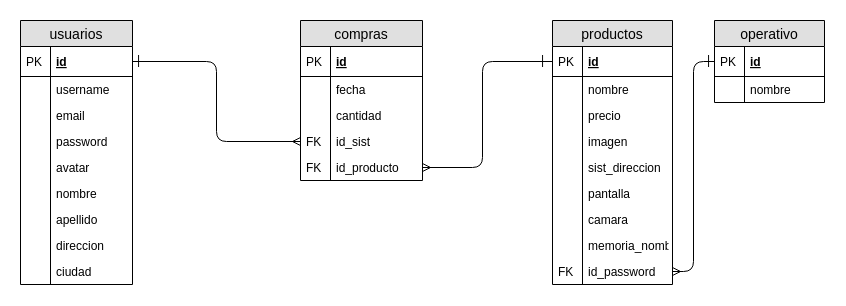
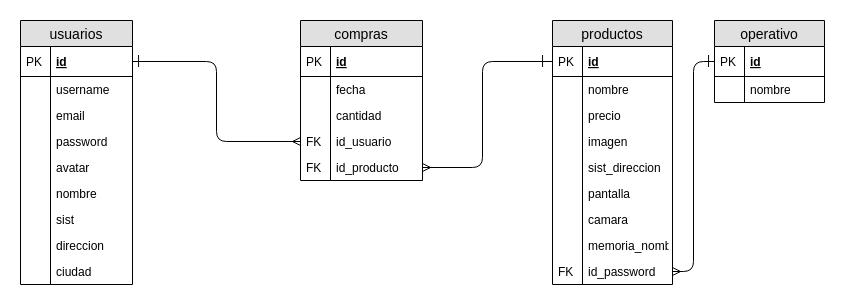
  <mxCell id="0" />
  <mxCell id="1" parent="0" />
  <mxCell id="2" value="usuarios" style="swimlane;fontStyle=0;childLayout=stackLayout;horizontal=1;startSize=26;fillColor=#e0e0e0;horizontalStack=0;resizeParent=1;resizeParentMax=0;resizeLast=0;collapsible=1;marginBottom=0;swimlaneFillColor=#ffffff;align=center;fontSize=14;" parent="1" vertex="1"><mxGeometry x="20" y="20" width="112" height="264" as="geometry" /></mxCell>
  <mxCell id="3" value="id" style="shape=partialRectangle;top=0;left=0;right=0;bottom=1;align=left;verticalAlign=middle;fillColor=none;spacingLeft=34;spacingRight=4;overflow=hidden;rotatable=0;points=[[0,0.5],[1,0.5]];portConstraint=eastwest;dropTarget=0;fontStyle=5;fontSize=12;" parent="2" vertex="1"><mxGeometry y="26" width="112" height="30" as="geometry" /></mxCell>
  <mxCell id="4" value="PK" style="shape=partialRectangle;top=0;left=0;bottom=0;fillColor=none;align=left;verticalAlign=middle;spacingLeft=4;spacingRight=4;overflow=hidden;rotatable=0;points=[];portConstraint=eastwest;part=1;fontSize=12;" parent="3" vertex="1" connectable="0"><mxGeometry width="30" height="30" as="geometry" /></mxCell>
  <mxCell id="5" value="username" style="shape=partialRectangle;top=0;left=0;right=0;bottom=0;align=left;verticalAlign=top;fillColor=none;spacingLeft=34;spacingRight=4;overflow=hidden;rotatable=0;points=[[0,0.5],[1,0.5]];portConstraint=eastwest;dropTarget=0;fontSize=12;" parent="2" vertex="1"><mxGeometry y="56" width="112" height="26" as="geometry" /></mxCell>
  <mxCell id="6" value="" style="shape=partialRectangle;top=0;left=0;bottom=0;fillColor=none;align=left;verticalAlign=top;spacingLeft=4;spacingRight=4;overflow=hidden;rotatable=0;points=[];portConstraint=eastwest;part=1;fontSize=12;" parent="5" vertex="1" connectable="0"><mxGeometry width="30" height="26" as="geometry" /></mxCell>
  <mxCell id="7" value="email" style="shape=partialRectangle;top=0;left=0;right=0;bottom=0;align=left;verticalAlign=top;fillColor=none;spacingLeft=34;spacingRight=4;overflow=hidden;rotatable=0;points=[[0,0.5],[1,0.5]];portConstraint=eastwest;dropTarget=0;fontSize=12;" parent="2" vertex="1"><mxGeometry y="82" width="112" height="26" as="geometry" /></mxCell>
  <mxCell id="8" value="" style="shape=partialRectangle;top=0;left=0;bottom=0;fillColor=none;align=left;verticalAlign=top;spacingLeft=4;spacingRight=4;overflow=hidden;rotatable=0;points=[];portConstraint=eastwest;part=1;fontSize=12;" parent="7" vertex="1" connectable="0"><mxGeometry width="30" height="26" as="geometry" /></mxCell>
  <mxCell id="9" value="password" style="shape=partialRectangle;top=0;left=0;right=0;bottom=0;align=left;verticalAlign=top;fillColor=none;spacingLeft=34;spacingRight=4;overflow=hidden;rotatable=0;points=[[0,0.5],[1,0.5]];portConstraint=eastwest;dropTarget=0;fontSize=12;" parent="2" vertex="1"><mxGeometry y="108" width="112" height="26" as="geometry" /></mxCell>
  <mxCell id="10" value="" style="shape=partialRectangle;top=0;left=0;bottom=0;fillColor=none;align=left;verticalAlign=top;spacingLeft=4;spacingRight=4;overflow=hidden;rotatable=0;points=[];portConstraint=eastwest;part=1;fontSize=12;" parent="9" vertex="1" connectable="0"><mxGeometry width="30" height="26" as="geometry" /></mxCell>
  <mxCell id="11" value="avatar" style="shape=partialRectangle;top=0;left=0;right=0;bottom=0;align=left;verticalAlign=top;fillColor=none;spacingLeft=34;spacingRight=4;overflow=hidden;rotatable=0;points=[[0,0.5],[1,0.5]];portConstraint=eastwest;dropTarget=0;fontSize=12;" parent="2" vertex="1"><mxGeometry y="134" width="112" height="26" as="geometry" /></mxCell>
  <mxCell id="12" value="" style="shape=partialRectangle;top=0;left=0;bottom=0;fillColor=none;align=left;verticalAlign=top;spacingLeft=4;spacingRight=4;overflow=hidden;rotatable=0;points=[];portConstraint=eastwest;part=1;fontSize=12;" parent="11" vertex="1" connectable="0"><mxGeometry width="30" height="26" as="geometry" /></mxCell>
  <mxCell id="13" value="nombre" style="shape=partialRectangle;top=0;left=0;right=0;bottom=0;align=left;verticalAlign=top;fillColor=none;spacingLeft=34;spacingRight=4;overflow=hidden;rotatable=0;points=[[0,0.5],[1,0.5]];portConstraint=eastwest;dropTarget=0;fontSize=12;" parent="2" vertex="1"><mxGeometry y="160" width="112" height="26" as="geometry" /></mxCell>
  <mxCell id="14" value="" style="shape=partialRectangle;top=0;left=0;bottom=0;fillColor=none;align=left;verticalAlign=top;spacingLeft=4;spacingRight=4;overflow=hidden;rotatable=0;points=[];portConstraint=eastwest;part=1;fontSize=12;" parent="13" vertex="1" connectable="0"><mxGeometry width="30" height="26" as="geometry" /></mxCell>
- <mxCell id="15" value="apellido" style="shape=partialRectangle;top=0;left=0;right=0;bottom=0;align=left;verticalAlign=top;fillColor=none;spacingLeft=34;spacingRight=4;overflow=hidden;rotatable=0;points=[[0,0.5],[1,0.5]];portConstraint=eastwest;dropTarget=0;fontSize=12;" parent="2" vertex="1"><mxGeometry y="186" width="112" height="26" as="geometry" /></mxCell>
+ <mxCell id="15" value="sist" style="shape=partialRectangle;top=0;left=0;right=0;bottom=0;align=left;verticalAlign=top;fillColor=none;spacingLeft=34;spacingRight=4;overflow=hidden;rotatable=0;points=[[0,0.5],[1,0.5]];portConstraint=eastwest;dropTarget=0;fontSize=12;" parent="2" vertex="1"><mxGeometry y="186" width="112" height="26" as="geometry" /></mxCell>
  <mxCell id="16" value="" style="shape=partialRectangle;top=0;left=0;bottom=0;fillColor=none;align=left;verticalAlign=top;spacingLeft=4;spacingRight=4;overflow=hidden;rotatable=0;points=[];portConstraint=eastwest;part=1;fontSize=12;" parent="15" vertex="1" connectable="0"><mxGeometry width="30" height="26" as="geometry" /></mxCell>
  <mxCell id="17" value="direccion" style="shape=partialRectangle;top=0;left=0;right=0;bottom=0;align=left;verticalAlign=top;fillColor=none;spacingLeft=34;spacingRight=4;overflow=hidden;rotatable=0;points=[[0,0.5],[1,0.5]];portConstraint=eastwest;dropTarget=0;fontSize=12;" parent="2" vertex="1"><mxGeometry y="212" width="112" height="26" as="geometry" /></mxCell>
  <mxCell id="18" value="" style="shape=partialRectangle;top=0;left=0;bottom=0;fillColor=none;align=left;verticalAlign=top;spacingLeft=4;spacingRight=4;overflow=hidden;rotatable=0;points=[];portConstraint=eastwest;part=1;fontSize=12;" parent="17" vertex="1" connectable="0"><mxGeometry width="30" height="26" as="geometry" /></mxCell>
  <mxCell id="19" value="ciudad" style="shape=partialRectangle;top=0;left=0;right=0;bottom=0;align=left;verticalAlign=top;fillColor=none;spacingLeft=34;spacingRight=4;overflow=hidden;rotatable=0;points=[[0,0.5],[1,0.5]];portConstraint=eastwest;dropTarget=0;fontSize=12;" vertex="1" parent="2"><mxGeometry y="238" width="112" height="26" as="geometry" /></mxCell>
  <mxCell id="20" value="" style="shape=partialRectangle;top=0;left=0;bottom=0;fillColor=none;align=left;verticalAlign=top;spacingLeft=4;spacingRight=4;overflow=hidden;rotatable=0;points=[];portConstraint=eastwest;part=1;fontSize=12;" vertex="1" connectable="0" parent="19"><mxGeometry width="30" height="26" as="geometry" /></mxCell>
  <mxCell id="21" value="productos" style="swimlane;fontStyle=0;childLayout=stackLayout;horizontal=1;startSize=26;fillColor=#e0e0e0;horizontalStack=0;resizeParent=1;resizeParentMax=0;resizeLast=0;collapsible=1;marginBottom=0;swimlaneFillColor=#ffffff;align=center;fontSize=14;" parent="1" vertex="1"><mxGeometry x="552" y="20" width="120" height="264" as="geometry" /></mxCell>
  <mxCell id="22" value="id" style="shape=partialRectangle;top=0;left=0;right=0;bottom=1;align=left;verticalAlign=middle;fillColor=none;spacingLeft=34;spacingRight=4;overflow=hidden;rotatable=0;points=[[0,0.5],[1,0.5]];portConstraint=eastwest;dropTarget=0;fontStyle=5;fontSize=12;" parent="21" vertex="1"><mxGeometry y="26" width="120" height="30" as="geometry" /></mxCell>
  <mxCell id="23" value="PK" style="shape=partialRectangle;top=0;left=0;bottom=0;fillColor=none;align=left;verticalAlign=middle;spacingLeft=4;spacingRight=4;overflow=hidden;rotatable=0;points=[];portConstraint=eastwest;part=1;fontSize=12;" parent="22" vertex="1" connectable="0"><mxGeometry width="30" height="30" as="geometry" /></mxCell>
  <mxCell id="24" value="nombre" style="shape=partialRectangle;top=0;left=0;right=0;bottom=0;align=left;verticalAlign=top;fillColor=none;spacingLeft=34;spacingRight=4;overflow=hidden;rotatable=0;points=[[0,0.5],[1,0.5]];portConstraint=eastwest;dropTarget=0;fontSize=12;" parent="21" vertex="1"><mxGeometry y="56" width="120" height="26" as="geometry" /></mxCell>
  <mxCell id="25" value="" style="shape=partialRectangle;top=0;left=0;bottom=0;fillColor=none;align=left;verticalAlign=top;spacingLeft=4;spacingRight=4;overflow=hidden;rotatable=0;points=[];portConstraint=eastwest;part=1;fontSize=12;" parent="24" vertex="1" connectable="0"><mxGeometry width="30" height="26" as="geometry" /></mxCell>
  <mxCell id="26" value="precio" style="shape=partialRectangle;top=0;left=0;right=0;bottom=0;align=left;verticalAlign=top;fillColor=none;spacingLeft=34;spacingRight=4;overflow=hidden;rotatable=0;points=[[0,0.5],[1,0.5]];portConstraint=eastwest;dropTarget=0;fontSize=12;" parent="21" vertex="1"><mxGeometry y="82" width="120" height="26" as="geometry" /></mxCell>
  <mxCell id="27" value="" style="shape=partialRectangle;top=0;left=0;bottom=0;fillColor=none;align=left;verticalAlign=top;spacingLeft=4;spacingRight=4;overflow=hidden;rotatable=0;points=[];portConstraint=eastwest;part=1;fontSize=12;" parent="26" vertex="1" connectable="0"><mxGeometry width="30" height="26" as="geometry" /></mxCell>
  <mxCell id="28" value="imagen" style="shape=partialRectangle;top=0;left=0;right=0;bottom=0;align=left;verticalAlign=top;fillColor=none;spacingLeft=34;spacingRight=4;overflow=hidden;rotatable=0;points=[[0,0.5],[1,0.5]];portConstraint=eastwest;dropTarget=0;fontSize=12;" parent="21" vertex="1"><mxGeometry y="108" width="120" height="26" as="geometry" /></mxCell>
  <mxCell id="29" value="" style="shape=partialRectangle;top=0;left=0;bottom=0;fillColor=none;align=left;verticalAlign=top;spacingLeft=4;spacingRight=4;overflow=hidden;rotatable=0;points=[];portConstraint=eastwest;part=1;fontSize=12;" parent="28" vertex="1" connectable="0"><mxGeometry width="30" height="26" as="geometry" /></mxCell>
  <mxCell id="30" value="sist_direccion" style="shape=partialRectangle;top=0;left=0;right=0;bottom=0;align=left;verticalAlign=top;fillColor=none;spacingLeft=34;spacingRight=4;overflow=hidden;rotatable=0;points=[[0,0.5],[1,0.5]];portConstraint=eastwest;dropTarget=0;fontSize=12;" parent="21" vertex="1"><mxGeometry y="134" width="120" height="26" as="geometry" /></mxCell>
  <mxCell id="31" value="" style="shape=partialRectangle;top=0;left=0;bottom=0;fillColor=none;align=left;verticalAlign=top;spacingLeft=4;spacingRight=4;overflow=hidden;rotatable=0;points=[];portConstraint=eastwest;part=1;fontSize=12;" parent="30" vertex="1" connectable="0"><mxGeometry width="30" height="26" as="geometry" /></mxCell>
  <mxCell id="32" value="pantalla" style="shape=partialRectangle;top=0;left=0;right=0;bottom=0;align=left;verticalAlign=top;fillColor=none;spacingLeft=34;spacingRight=4;overflow=hidden;rotatable=0;points=[[0,0.5],[1,0.5]];portConstraint=eastwest;dropTarget=0;fontSize=12;" vertex="1" parent="21"><mxGeometry y="160" width="120" height="26" as="geometry" /></mxCell>
  <mxCell id="33" value="" style="shape=partialRectangle;top=0;left=0;bottom=0;fillColor=none;align=left;verticalAlign=top;spacingLeft=4;spacingRight=4;overflow=hidden;rotatable=0;points=[];portConstraint=eastwest;part=1;fontSize=12;" vertex="1" connectable="0" parent="32"><mxGeometry width="30" height="26" as="geometry" /></mxCell>
  <mxCell id="34" value="camara" style="shape=partialRectangle;top=0;left=0;right=0;bottom=0;align=left;verticalAlign=top;fillColor=none;spacingLeft=34;spacingRight=4;overflow=hidden;rotatable=0;points=[[0,0.5],[1,0.5]];portConstraint=eastwest;dropTarget=0;fontSize=12;" vertex="1" parent="21"><mxGeometry y="186" width="120" height="26" as="geometry" /></mxCell>
  <mxCell id="35" value="" style="shape=partialRectangle;top=0;left=0;bottom=0;fillColor=none;align=left;verticalAlign=top;spacingLeft=4;spacingRight=4;overflow=hidden;rotatable=0;points=[];portConstraint=eastwest;part=1;fontSize=12;" vertex="1" connectable="0" parent="34"><mxGeometry width="30" height="26" as="geometry" /></mxCell>
  <mxCell id="36" value="memoria_nombre" style="shape=partialRectangle;top=0;left=0;right=0;bottom=0;align=left;verticalAlign=top;fillColor=none;spacingLeft=34;spacingRight=4;overflow=hidden;rotatable=0;points=[[0,0.5],[1,0.5]];portConstraint=eastwest;dropTarget=0;fontSize=12;" vertex="1" parent="21"><mxGeometry y="212" width="120" height="26" as="geometry" /></mxCell>
  <mxCell id="37" value="" style="shape=partialRectangle;top=0;left=0;bottom=0;fillColor=none;align=left;verticalAlign=top;spacingLeft=4;spacingRight=4;overflow=hidden;rotatable=0;points=[];portConstraint=eastwest;part=1;fontSize=12;" vertex="1" connectable="0" parent="36"><mxGeometry width="30" height="26" as="geometry" /></mxCell>
  <mxCell id="38" value="id_password" style="shape=partialRectangle;top=0;left=0;right=0;bottom=0;align=left;verticalAlign=top;fillColor=none;spacingLeft=34;spacingRight=4;overflow=hidden;rotatable=0;points=[[0,0.5],[1,0.5]];portConstraint=eastwest;dropTarget=0;fontSize=12;" vertex="1" parent="21"><mxGeometry y="238" width="120" height="26" as="geometry" /></mxCell>
  <mxCell id="39" value="FK" style="shape=partialRectangle;top=0;left=0;bottom=0;fillColor=none;align=left;verticalAlign=top;spacingLeft=4;spacingRight=4;overflow=hidden;rotatable=0;points=[];portConstraint=eastwest;part=1;fontSize=12;" vertex="1" connectable="0" parent="38"><mxGeometry width="30" height="26" as="geometry" /></mxCell>
  <mxCell id="40" value="compras" style="swimlane;fontStyle=0;childLayout=stackLayout;horizontal=1;startSize=26;fillColor=#e0e0e0;horizontalStack=0;resizeParent=1;resizeParentMax=0;resizeLast=0;collapsible=1;marginBottom=0;swimlaneFillColor=#ffffff;align=center;fontSize=14;" parent="1" vertex="1"><mxGeometry x="300" y="20" width="122" height="160" as="geometry"><mxRectangle x="368" y="14" width="90" height="26" as="alternateBounds" /></mxGeometry></mxCell>
  <mxCell id="41" value="id" style="shape=partialRectangle;top=0;left=0;right=0;bottom=1;align=left;verticalAlign=middle;fillColor=none;spacingLeft=34;spacingRight=4;overflow=hidden;rotatable=0;points=[[0,0.5],[1,0.5]];portConstraint=eastwest;dropTarget=0;fontStyle=5;fontSize=12;" parent="40" vertex="1"><mxGeometry y="26" width="122" height="30" as="geometry" /></mxCell>
  <mxCell id="42" value="PK" style="shape=partialRectangle;top=0;left=0;bottom=0;fillColor=none;align=left;verticalAlign=middle;spacingLeft=4;spacingRight=4;overflow=hidden;rotatable=0;points=[];portConstraint=eastwest;part=1;fontSize=12;" parent="41" vertex="1" connectable="0"><mxGeometry width="30" height="30" as="geometry" /></mxCell>
  <mxCell id="43" value="fecha" style="shape=partialRectangle;top=0;left=0;right=0;bottom=0;align=left;verticalAlign=top;fillColor=none;spacingLeft=34;spacingRight=4;overflow=hidden;rotatable=0;points=[[0,0.5],[1,0.5]];portConstraint=eastwest;dropTarget=0;fontSize=12;" parent="40" vertex="1"><mxGeometry y="56" width="122" height="26" as="geometry" /></mxCell>
  <mxCell id="44" value="" style="shape=partialRectangle;top=0;left=0;bottom=0;fillColor=none;align=left;verticalAlign=top;spacingLeft=4;spacingRight=4;overflow=hidden;rotatable=0;points=[];portConstraint=eastwest;part=1;fontSize=12;" parent="43" vertex="1" connectable="0"><mxGeometry width="30" height="26" as="geometry" /></mxCell>
  <mxCell id="45" value="cantidad" style="shape=partialRectangle;top=0;left=0;right=0;bottom=0;align=left;verticalAlign=top;fillColor=none;spacingLeft=34;spacingRight=4;overflow=hidden;rotatable=0;points=[[0,0.5],[1,0.5]];portConstraint=eastwest;dropTarget=0;fontSize=12;" parent="40" vertex="1"><mxGeometry y="82" width="122" height="26" as="geometry" /></mxCell>
  <mxCell id="46" value="" style="shape=partialRectangle;top=0;left=0;bottom=0;fillColor=none;align=left;verticalAlign=top;spacingLeft=4;spacingRight=4;overflow=hidden;rotatable=0;points=[];portConstraint=eastwest;part=1;fontSize=12;" parent="45" vertex="1" connectable="0"><mxGeometry width="30" height="26" as="geometry" /></mxCell>
- <mxCell id="47" value="id_sist" style="shape=partialRectangle;top=0;left=0;right=0;bottom=0;align=left;verticalAlign=top;fillColor=none;spacingLeft=34;spacingRight=4;overflow=hidden;rotatable=0;points=[[0,0.5],[1,0.5]];portConstraint=eastwest;dropTarget=0;fontSize=12;" parent="40" vertex="1"><mxGeometry y="108" width="122" height="26" as="geometry" /></mxCell>
+ <mxCell id="47" value="id_usuario" style="shape=partialRectangle;top=0;left=0;right=0;bottom=0;align=left;verticalAlign=top;fillColor=none;spacingLeft=34;spacingRight=4;overflow=hidden;rotatable=0;points=[[0,0.5],[1,0.5]];portConstraint=eastwest;dropTarget=0;fontSize=12;" parent="40" vertex="1"><mxGeometry y="108" width="122" height="26" as="geometry" /></mxCell>
  <mxCell id="48" value="FK" style="shape=partialRectangle;top=0;left=0;bottom=0;fillColor=none;align=left;verticalAlign=top;spacingLeft=4;spacingRight=4;overflow=hidden;rotatable=0;points=[];portConstraint=eastwest;part=1;fontSize=12;" parent="47" vertex="1" connectable="0"><mxGeometry width="30" height="26" as="geometry" /></mxCell>
  <mxCell id="49" value="id_producto" style="shape=partialRectangle;top=0;left=0;right=0;bottom=0;align=left;verticalAlign=top;fillColor=none;spacingLeft=34;spacingRight=4;overflow=hidden;rotatable=0;points=[[0,0.5],[1,0.5]];portConstraint=eastwest;dropTarget=0;fontSize=12;" parent="40" vertex="1"><mxGeometry y="134" width="122" height="26" as="geometry" /></mxCell>
  <mxCell id="50" value="FK" style="shape=partialRectangle;top=0;left=0;bottom=0;fillColor=none;align=left;verticalAlign=top;spacingLeft=4;spacingRight=4;overflow=hidden;rotatable=0;points=[];portConstraint=eastwest;part=1;fontSize=12;" parent="49" vertex="1" connectable="0"><mxGeometry width="30" height="26" as="geometry" /></mxCell>
  <mxCell id="51" value="" style="edgeStyle=elbowEdgeStyle;fontSize=12;html=1;endArrow=ERmany;exitX=1.1;exitY=0.55;exitDx=0;exitDy=0;exitPerimeter=0;" parent="1" edge="1"><mxGeometry width="100" height="100" relative="1" as="geometry"><mxPoint x="552" y="61" as="sourcePoint" /><mxPoint x="422" y="167" as="targetPoint" /><Array as="points"><mxPoint x="482" y="116" /></Array></mxGeometry></mxCell>
  <mxCell id="52" value="|" style="text;html=1;align=center;verticalAlign=middle;resizable=0;points=[];autosize=1;fontSize=12;" parent="1" vertex="1"><mxGeometry x="532" y="50" width="20" height="20" as="geometry" /></mxCell>
  <mxCell id="53" value="operativo" style="swimlane;fontStyle=0;childLayout=stackLayout;horizontal=1;startSize=26;fillColor=#e0e0e0;horizontalStack=0;resizeParent=1;resizeParentMax=0;resizeLast=0;collapsible=1;marginBottom=0;swimlaneFillColor=#ffffff;align=center;fontSize=14;" parent="1" vertex="1"><mxGeometry x="714" y="20" width="110" height="82" as="geometry" /></mxCell>
  <mxCell id="54" value="id" style="shape=partialRectangle;top=0;left=0;right=0;bottom=1;align=left;verticalAlign=middle;fillColor=none;spacingLeft=34;spacingRight=4;overflow=hidden;rotatable=0;points=[[0,0.5],[1,0.5]];portConstraint=eastwest;dropTarget=0;fontStyle=5;fontSize=12;" parent="53" vertex="1"><mxGeometry y="26" width="110" height="30" as="geometry" /></mxCell>
  <mxCell id="55" value="PK" style="shape=partialRectangle;top=0;left=0;bottom=0;fillColor=none;align=left;verticalAlign=middle;spacingLeft=4;spacingRight=4;overflow=hidden;rotatable=0;points=[];portConstraint=eastwest;part=1;fontSize=12;" parent="54" vertex="1" connectable="0"><mxGeometry width="30" height="30" as="geometry" /></mxCell>
  <mxCell id="56" value="nombre" style="shape=partialRectangle;top=0;left=0;right=0;bottom=0;align=left;verticalAlign=top;fillColor=none;spacingLeft=34;spacingRight=4;overflow=hidden;rotatable=0;points=[[0,0.5],[1,0.5]];portConstraint=eastwest;dropTarget=0;fontSize=12;" parent="53" vertex="1"><mxGeometry y="56" width="110" height="26" as="geometry" /></mxCell>
  <mxCell id="57" value="" style="shape=partialRectangle;top=0;left=0;bottom=0;fillColor=none;align=left;verticalAlign=top;spacingLeft=4;spacingRight=4;overflow=hidden;rotatable=0;points=[];portConstraint=eastwest;part=1;fontSize=12;" parent="56" vertex="1" connectable="0"><mxGeometry width="30" height="26" as="geometry" /></mxCell>
  <mxCell id="58" value="|" style="text;html=1;align=center;verticalAlign=middle;resizable=0;points=[];autosize=1;" parent="1" vertex="1"><mxGeometry x="698" y="50" width="20" height="20" as="geometry" /></mxCell>
  <mxCell id="59" value="" style="edgeStyle=elbowEdgeStyle;fontSize=12;html=1;endArrow=ERmany;exitX=1;exitY=0.5;exitDx=0;exitDy=0;entryX=0;entryY=0.5;entryDx=0;entryDy=0;" parent="1" source="3" target="47" edge="1"><mxGeometry width="100" height="100" relative="1" as="geometry"><mxPoint x="152" y="190" as="sourcePoint" /><mxPoint x="272" y="141" as="targetPoint" /></mxGeometry></mxCell>
  <mxCell id="60" value="|" style="text;html=1;align=center;verticalAlign=middle;resizable=0;points=[];autosize=1;" parent="1" vertex="1"><mxGeometry x="128" y="50" width="20" height="20" as="geometry" /></mxCell>
  <mxCell id="61" value="" style="edgeStyle=elbowEdgeStyle;fontSize=12;html=1;endArrow=ERmany;exitX=0;exitY=0.5;exitDx=0;exitDy=0;entryX=1;entryY=0.5;entryDx=0;entryDy=0;" parent="1" edge="1" target="38" source="54"><mxGeometry width="100" height="100" relative="1" as="geometry"><mxPoint x="710" y="323" as="sourcePoint" /><mxPoint x="682" y="192.99" as="targetPoint" /></mxGeometry></mxCell>
